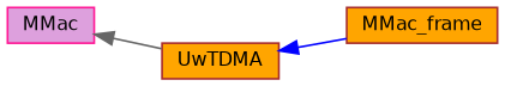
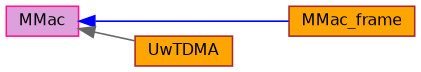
  digraph {
    rankdir=LR
    node [color=brown fillcolor=orange fontname=Helvetica fontsize=10 shape=box style=filled]
    edge [dir=back fontname=Helvetica fontsize=10 labelfontname=Helvetica labelfontsize=10 style=solid]
    n1 [fontcolor=black height=0.2 label=MMac_frame width=0.4]
    n2 [height=0.2 label=UwTDMA width=0.4]
    n3 [color=deeppink fillcolor=plum height=0.2 label=MMac width=0.4]
-   n2 -> n1 [color=blue]
+   n3 -> n1 [color=blue]
    n3 -> n2 [color=gray40]
  }
